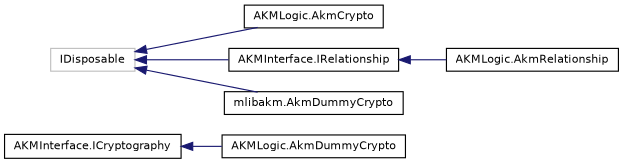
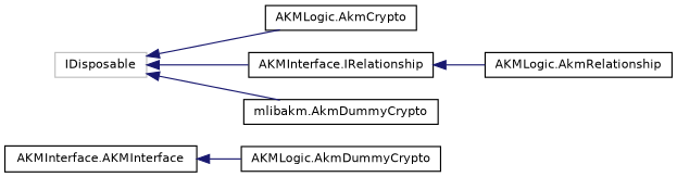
  digraph {
    rankdir=LR
    node [color=black fillcolor=white fontname=Helvetica fontsize=10 shape=record style=filled]
    edge [color=midnightblue dir=back fontname=Helvetica fontsize=10 labelfontname=Helvetica labelfontsize=10 style=solid]
-   n1 [height=0.2 label="AKMInterface.ICryptography" width=0.4]
+   n1 [height=0.2 label="AKMInterface.AKMInterface" width=0.4]
    n2 [height=0.2 label="AKMLogic.AkmDummyCrypto" width=0.4]
    n3 [height=0.2 label="AKMLogic.AkmCrypto" width=0.4]
    n4 [color=grey75 height=0.2 label=IDisposable width=0.4]
    n5 [height=0.2 label="AKMInterface.IRelationship" width=0.4]
    n6 [height=0.2 label="mlibakm.AkmDummyCrypto" width=0.4]
    n7 [height=0.2 label="AKMLogic.AkmRelationship" width=0.4]
    n1 -> n2
    n4 -> n3
    n4 -> n5
    n4 -> n6
    n5 -> n7
  }
